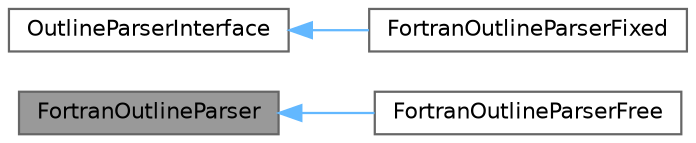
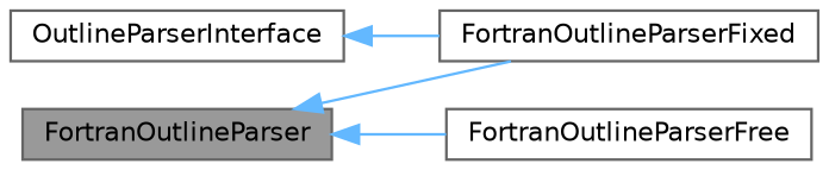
  digraph {
    rankdir=LR
    node [color=gray40 fillcolor=white fontname=Helvetica fontsize=10 shape=box style=filled]
    edge [color=steelblue1 dir=back fontname=Helvetica fontsize=10 labelfontname=Helvetica labelfontsize=10 style=solid]
    n1 [fillcolor=grey60 fontcolor=black height=0.2 label=FortranOutlineParser width=0.4]
    n2 [height=0.2 label=FortranOutlineParserFixed width=0.4]
    n3 [height=0.2 label=FortranOutlineParserFree width=0.4]
    n4 [height=0.2 label=OutlineParserInterface width=0.4]
+   n1 -> n2
    n1 -> n3
    n4 -> n2
  }
